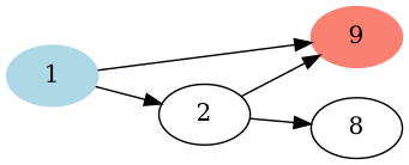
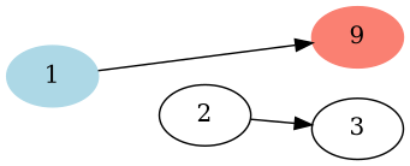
  digraph {
    rankdir=LR
    n1 [color=salmon label=9 style=filled]
    1 [color=lightblue style=filled]
    2
-   3 [label=8]
+   3
    1 -> n1
-   1 -> 2
-   2 -> n1
    2 -> 3
  }
